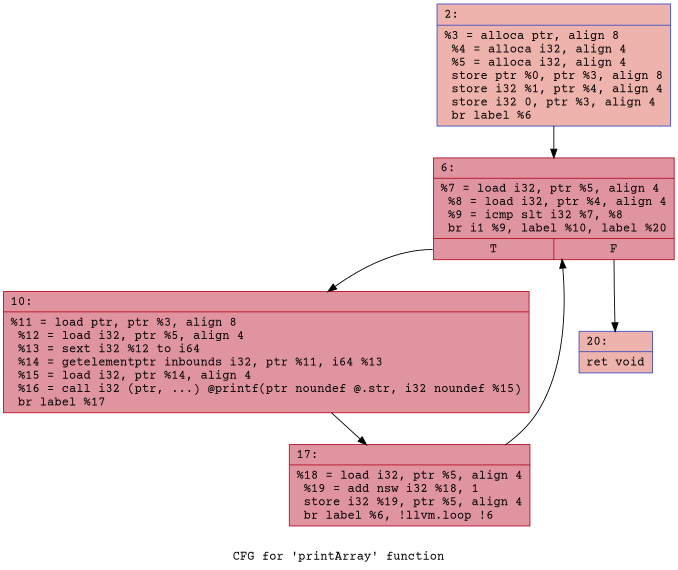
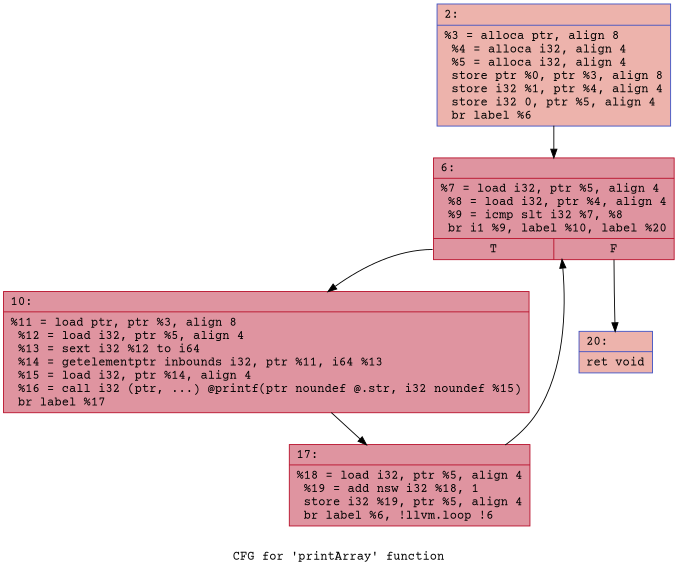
  digraph {
    label="CFG for 'printArray' function"
    fontname="Courier Prime"
    node [color="#b70d28ff" fillcolor="#b70d2870" fontname="Courier Prime" shape=record style=filled]
    edge [fontname="Courier Prime"]
-   n1 [color="#3d50c3ff" fillcolor="#d6524470" label="{2:\l|  %3 = alloca ptr, align 8\l  %4 = alloca i32, align 4\l  %5 = alloca i32, align 4\l  store ptr %0, ptr %3, align 8\l  store i32 %1, ptr %4, align 4\l  store i32 0, ptr %3, align 4\l  br label %6\l}"]
+   n1 [color="#3d50c3ff" fillcolor="#d6524470" label="{2:\l|  %3 = alloca ptr, align 8\l  %4 = alloca i32, align 4\l  %5 = alloca i32, align 4\l  store ptr %0, ptr %3, align 8\l  store i32 %1, ptr %4, align 4\l  store i32 0, ptr %5, align 4\l  br label %6\l}"]
    n2 [label="{6:\l|  %7 = load i32, ptr %5, align 4\l  %8 = load i32, ptr %4, align 4\l  %9 = icmp slt i32 %7, %8\l  br i1 %9, label %10, label %20\l|{<s0>T|<s1>F}}"]
    n3 [label="{10:\l|  %11 = load ptr, ptr %3, align 8\l  %12 = load i32, ptr %5, align 4\l  %13 = sext i32 %12 to i64\l  %14 = getelementptr inbounds i32, ptr %11, i64 %13\l  %15 = load i32, ptr %14, align 4\l  %16 = call i32 (ptr, ...) @printf(ptr noundef @.str, i32 noundef %15)\l  br label %17\l}"]
    n4 [color="#3d50c3ff" fillcolor="#d6524470" label="{20:\l|  ret void\l}"]
    n5 [label="{17:\l|  %18 = load i32, ptr %5, align 4\l  %19 = add nsw i32 %18, 1\l  store i32 %19, ptr %5, align 4\l  br label %6, !llvm.loop !6\l}"]
    n1 -> n2
    n2 -> n3 [tailport=s0]
    n2 -> n4 [tailport=s1]
    n3 -> n5
    n5 -> n2
  }
